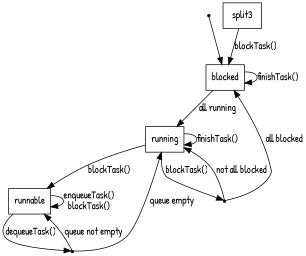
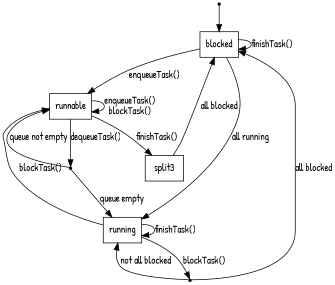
  digraph {
    fontname="Patrick Hand"
    node [fontname="Patrick Hand" shape=box]
    edge [fontname="Patrick Hand"]
    start [shape=point]
    blocked
    runnable
    running
    split1 [shape=point]
    split3
    split2 [shape=point]
    start -> blocked
    blocked -> blocked [label="finishTask()"]
+   blocked -> runnable [label="enqueueTask()"]
    blocked -> running [label="all running"]
    runnable -> runnable [label="enqueueTask()\nblockTask()"]
    runnable -> split1 [label="dequeueTask()"]
+   runnable -> split3 [label="finishTask()"]
    running -> runnable [label="blockTask()"]
    running -> running [label="finishTask()"]
    running -> split2 [label="blockTask()"]
    split1 -> runnable [label="queue not empty"]
    split1 -> running [label="queue empty"]
-   split3 -> blocked [label="blockTask()"]
+   split3 -> blocked [label="all blocked"]
    split2 -> blocked [label="all blocked"]
    split2 -> running [label="not all blocked"]
  }
